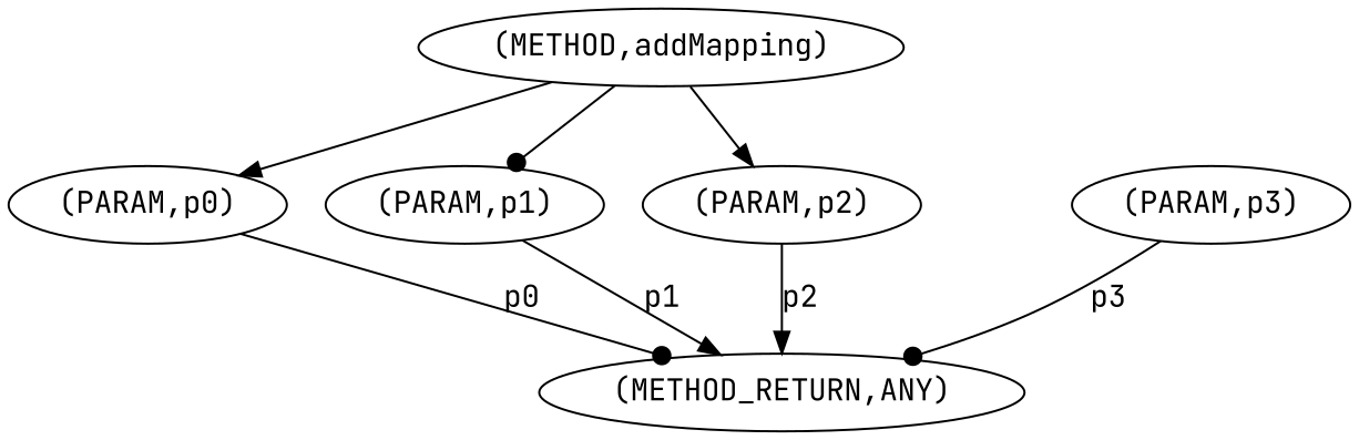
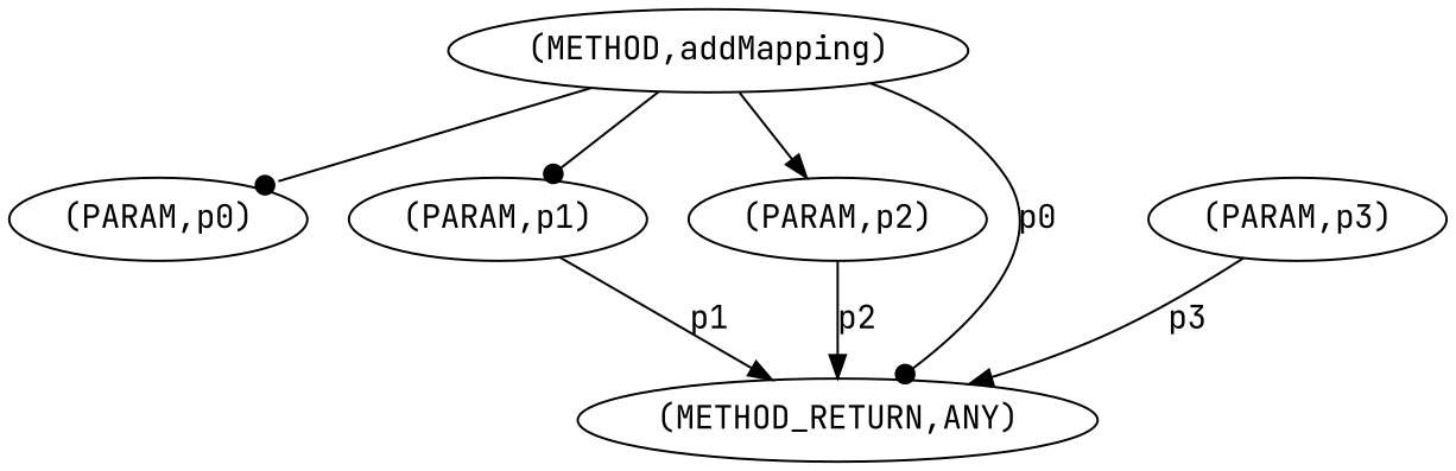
  digraph {
    fontname="JetBrains Mono"
    node [fontname="JetBrains Mono"]
    edge [arrowhead=normal fontname="JetBrains Mono"]
    n1 [label=<(METHOD,addMapping)>]
    n2 [label=<(PARAM,p0)>]
    n3 [label=<(PARAM,p1)>]
    n4 [label=<(PARAM,p2)>]
    n5 [label=<(METHOD_RETURN,ANY)>]
    n6 [label=<(PARAM,p3)>]
-   n1 -> n2
+   n1 -> n2 [arrowhead=dot]
    n1 -> n3 [arrowhead=dot]
    n1 -> n4
-   n2 -> n5 [arrowhead=dot label=p0]
+   n1 -> n5 [arrowhead=dot label=p0]
    n3 -> n5 [label=p1]
    n4 -> n5 [label=p2]
-   n6 -> n5 [arrowhead=dot label=p3]
+   n6 -> n5 [label=p3]
  }
